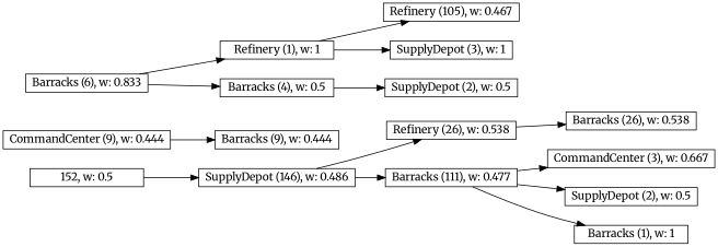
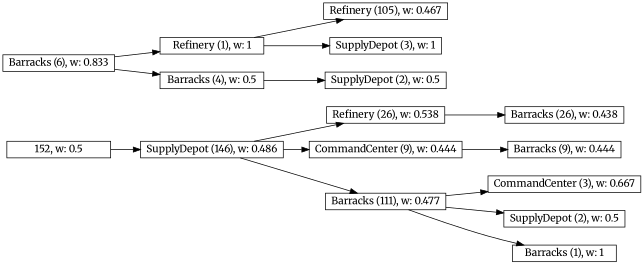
  digraph {
    fixedsize=true
    fontname=Merriweather
    nodesep=0.35
    rankdir=LR
    node [concentrate=true fillcolor="#888888" fontname=Merriweather shape=box stype="rounded,filled"]
    edge [fontname=Merriweather]
    n1 [height=0 label="152, w: 0.5" width=2]
    n2 [height=0 label="SupplyDepot (146), w: 0.486" width=2]
    n3 [height=0 label="Refinery (26), w: 0.538" width=2]
    n4 [height=0 label="CommandCenter (9), w: 0.444" width=2]
    n5 [height=0 label="Barracks (111), w: 0.477" width=2]
    n6 [height=0 label="Barracks (6), w: 0.833" width=2]
    n7 [height=0 label="Refinery (1), w: 1" width=2]
    n8 [height=0 label="Barracks (4), w: 0.5" width=2]
-   n9 [height=0 label="Barracks (26), w: 0.538" width=2]
+   n9 [height=0 label="Barracks (26), w: 0.438" width=2]
    n10 [height=0 label="Barracks (9), w: 0.444" width=2]
    n11 [height=0 label="CommandCenter (3), w: 0.667" width=2]
    n12 [height=0 label="SupplyDepot (2), w: 0.5" width=2]
    n13 [height=0 label="Barracks (1), w: 1" width=2]
    n14 [height=0 label="Refinery (105), w: 0.467" width=2]
    n15 [height=0 label="SupplyDepot (3), w: 1" width=2]
    n16 [height=0 label="SupplyDepot (2), w: 0.5" width=2]
    n1 -> n2
    n2 -> n3
+   n2 -> n4
    n2 -> n5
    n3 -> n9
    n4 -> n10
    n5 -> n11
    n5 -> n12
    n5 -> n13
    n6 -> n7
    n6 -> n8
    n7 -> n14
    n7 -> n15
    n8 -> n16
  }
